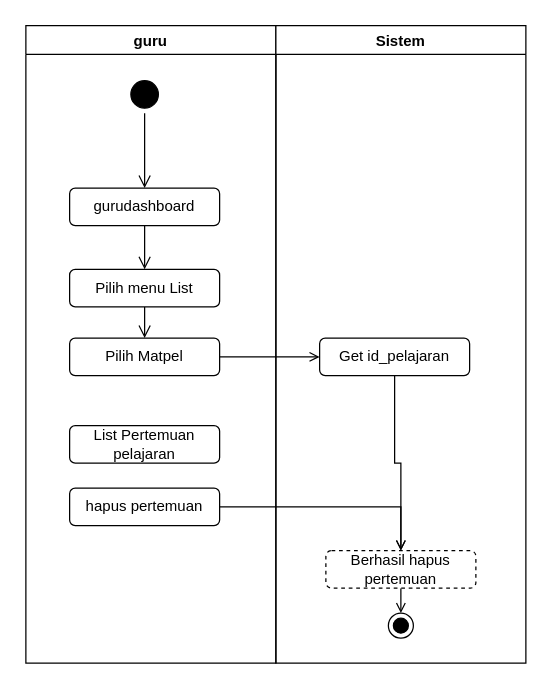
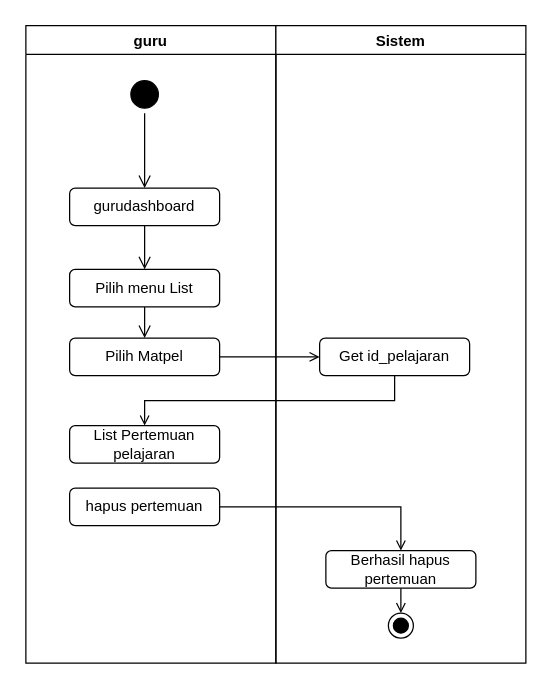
  <mxCell id="0" />
  <mxCell id="1" parent="0" />
  <mxCell id="2" value="guru" style="swimlane;" parent="1" vertex="1"><mxGeometry x="20" y="20" width="200" height="510" as="geometry" /></mxCell>
  <mxCell id="3" value="" style="ellipse;html=1;shape=startState;fillColor=#000000;strokeColor=#000000;" parent="2" vertex="1"><mxGeometry x="80" y="40" width="30" height="30" as="geometry" /></mxCell>
  <mxCell id="4" value="" style="edgeStyle=orthogonalEdgeStyle;html=1;verticalAlign=bottom;endArrow=open;endSize=8;strokeColor=#000000;rounded=0;" parent="2" source="3" edge="1"><mxGeometry relative="1" as="geometry"><mxPoint x="95" y="130" as="targetPoint" /></mxGeometry></mxCell>
  <mxCell id="5" value="gurudashboard" style="rounded=1;whiteSpace=wrap;html=1;strokeColor=#000000;" parent="2" vertex="1"><mxGeometry x="35" y="130" width="120" height="30" as="geometry" /></mxCell>
  <mxCell id="6" value="Pilih menu List" style="rounded=1;whiteSpace=wrap;html=1;strokeColor=#000000;" parent="2" vertex="1"><mxGeometry x="35" y="195" width="120" height="30" as="geometry" /></mxCell>
  <mxCell id="7" value="" style="edgeStyle=orthogonalEdgeStyle;html=1;verticalAlign=bottom;endArrow=open;endSize=8;strokeColor=#000000;rounded=0;entryX=0.5;entryY=0;entryDx=0;entryDy=0;exitX=0.5;exitY=1;exitDx=0;exitDy=0;" parent="2" source="5" target="6" edge="1"><mxGeometry relative="1" as="geometry"><mxPoint x="105" y="140" as="targetPoint" /><mxPoint x="105" y="80" as="sourcePoint" /></mxGeometry></mxCell>
  <mxCell id="8" value="Pilih Matpel" style="rounded=1;whiteSpace=wrap;html=1;strokeColor=#000000;" parent="2" vertex="1"><mxGeometry x="35" y="250" width="120" height="30" as="geometry" /></mxCell>
  <mxCell id="9" value="" style="edgeStyle=orthogonalEdgeStyle;html=1;verticalAlign=bottom;endArrow=open;endSize=8;strokeColor=#000000;rounded=0;entryX=0.5;entryY=0;entryDx=0;entryDy=0;exitX=0.5;exitY=1;exitDx=0;exitDy=0;" parent="2" source="6" target="8" edge="1"><mxGeometry relative="1" as="geometry"><mxPoint x="105" y="205" as="targetPoint" /><mxPoint x="100" y="230" as="sourcePoint" /></mxGeometry></mxCell>
  <mxCell id="10" value="List Pertemuan&lt;br&gt;pelajaran" style="rounded=1;whiteSpace=wrap;html=1;strokeColor=#000000;" parent="2" vertex="1"><mxGeometry x="35" y="320" width="120" height="30" as="geometry" /></mxCell>
  <mxCell id="11" value="hapus pertemuan" style="rounded=1;whiteSpace=wrap;html=1;strokeColor=#000000;" parent="2" vertex="1"><mxGeometry x="35" y="370" width="120" height="30" as="geometry" /></mxCell>
  <mxCell id="12" value="Sistem" style="swimlane;" parent="1" vertex="1"><mxGeometry x="220" y="20" width="200" height="510" as="geometry" /></mxCell>
  <mxCell id="13" value="" style="ellipse;html=1;shape=endState;fillColor=#000000;strokeColor=#000000;" parent="12" vertex="1"><mxGeometry x="90" y="470" width="20" height="20" as="geometry" /></mxCell>
  <mxCell id="14" style="edgeStyle=orthogonalEdgeStyle;rounded=0;orthogonalLoop=1;jettySize=auto;html=1;exitX=0.5;exitY=1;exitDx=0;exitDy=0;entryX=0.5;entryY=0;entryDx=0;entryDy=0;endArrow=open;endFill=0;" parent="12" source="15" target="13" edge="1"><mxGeometry relative="1" as="geometry" /></mxCell>
- <mxCell id="15" value="Berhasil hapus pertemuan" style="rounded=1;whiteSpace=wrap;html=1;strokeColor=#000000;dashed=1;" parent="12" vertex="1"><mxGeometry x="40" y="420" width="120" height="30" as="geometry" /></mxCell>
+ <mxCell id="15" value="Berhasil hapus pertemuan" style="rounded=1;whiteSpace=wrap;html=1;strokeColor=#000000;" parent="12" vertex="1"><mxGeometry x="40" y="420" width="120" height="30" as="geometry" /></mxCell>
  <mxCell id="16" value="Get id_pelajaran" style="rounded=1;whiteSpace=wrap;html=1;strokeColor=#000000;" parent="12" vertex="1"><mxGeometry x="35" y="250" width="120" height="30" as="geometry" /></mxCell>
  <mxCell id="17" style="edgeStyle=orthogonalEdgeStyle;rounded=0;orthogonalLoop=1;jettySize=auto;html=1;exitX=1;exitY=0.5;exitDx=0;exitDy=0;endArrow=open;endFill=0;" parent="1" source="8" target="16" edge="1"><mxGeometry relative="1" as="geometry" /></mxCell>
- <mxCell id="18" style="edgeStyle=orthogonalEdgeStyle;rounded=0;orthogonalLoop=1;jettySize=auto;html=1;exitX=0.5;exitY=1;exitDx=0;exitDy=0;endArrow=open;endFill=0;" parent="1" source="16" target="15" edge="1"><mxGeometry relative="1" as="geometry" /></mxCell>
+ <mxCell id="18" style="edgeStyle=orthogonalEdgeStyle;rounded=0;orthogonalLoop=1;jettySize=auto;html=1;exitX=0.5;exitY=1;exitDx=0;exitDy=0;entryX=0.5;entryY=0;entryDx=0;entryDy=0;endArrow=open;endFill=0;" parent="1" source="16" target="10" edge="1"><mxGeometry relative="1" as="geometry" /></mxCell>
  <mxCell id="19" style="edgeStyle=orthogonalEdgeStyle;rounded=0;orthogonalLoop=1;jettySize=auto;html=1;exitX=1;exitY=0.5;exitDx=0;exitDy=0;endArrow=open;endFill=0;" parent="1" source="11" target="15" edge="1"><mxGeometry relative="1" as="geometry" /></mxCell>
